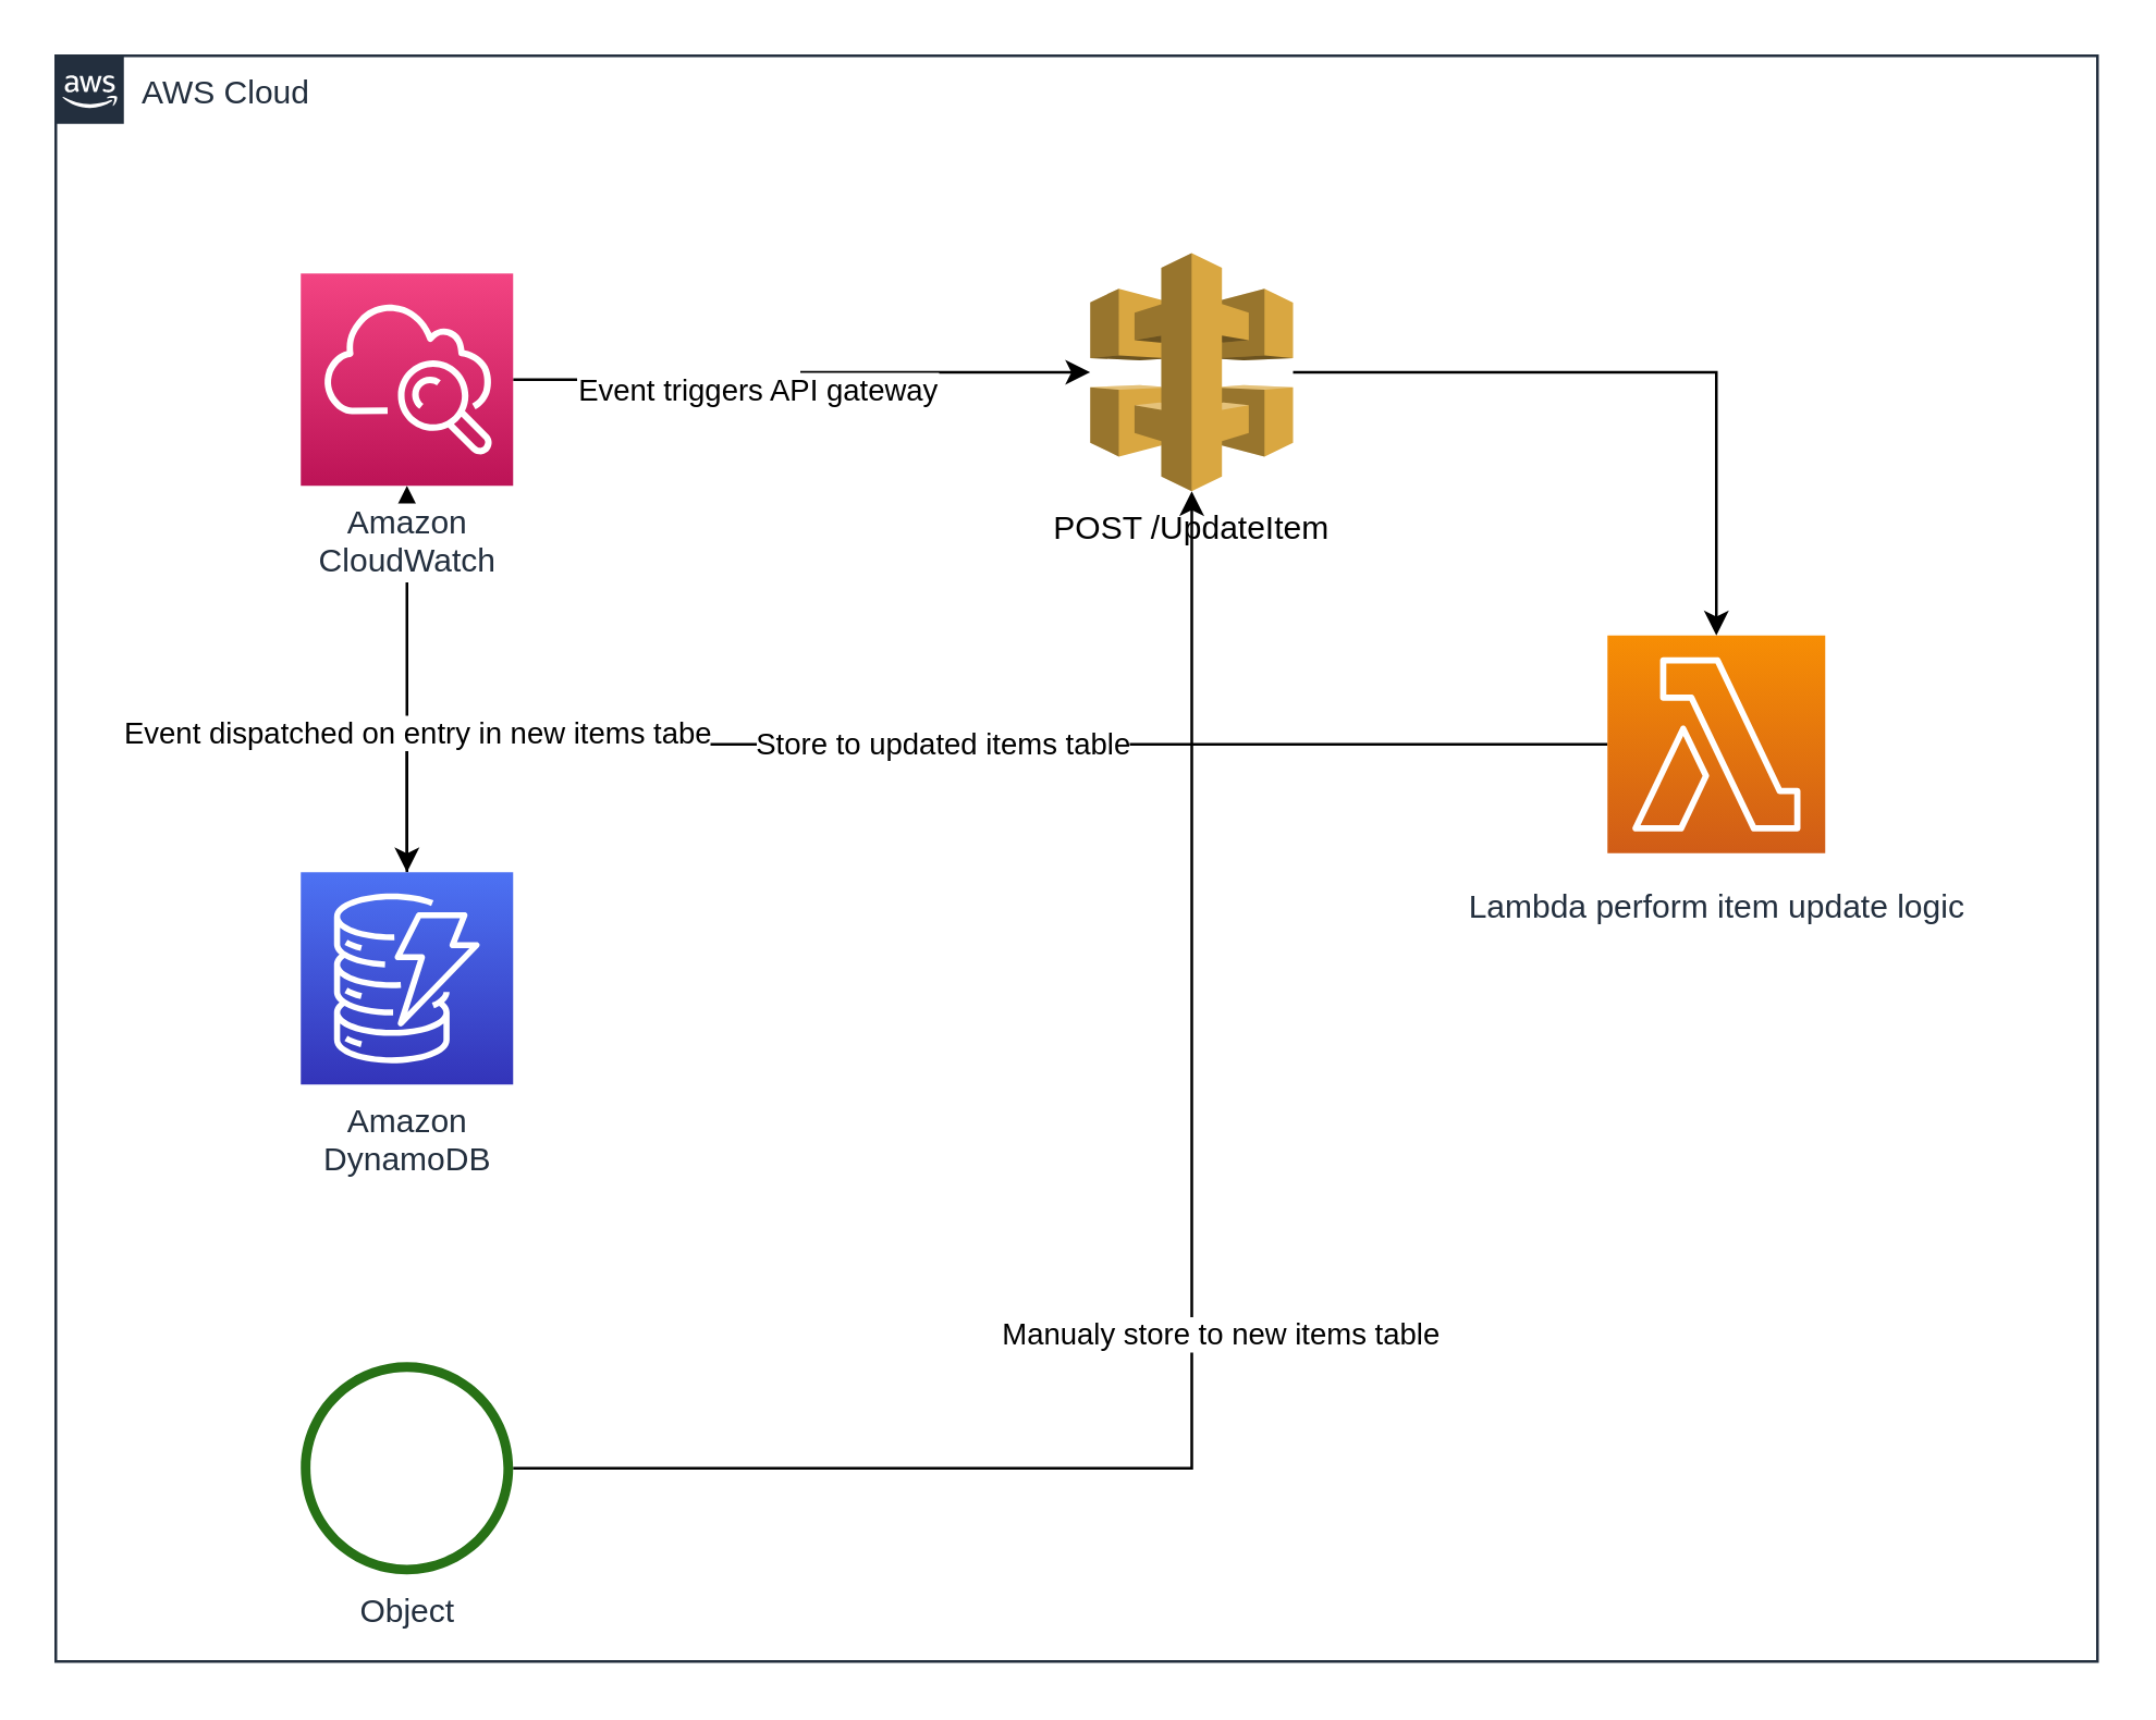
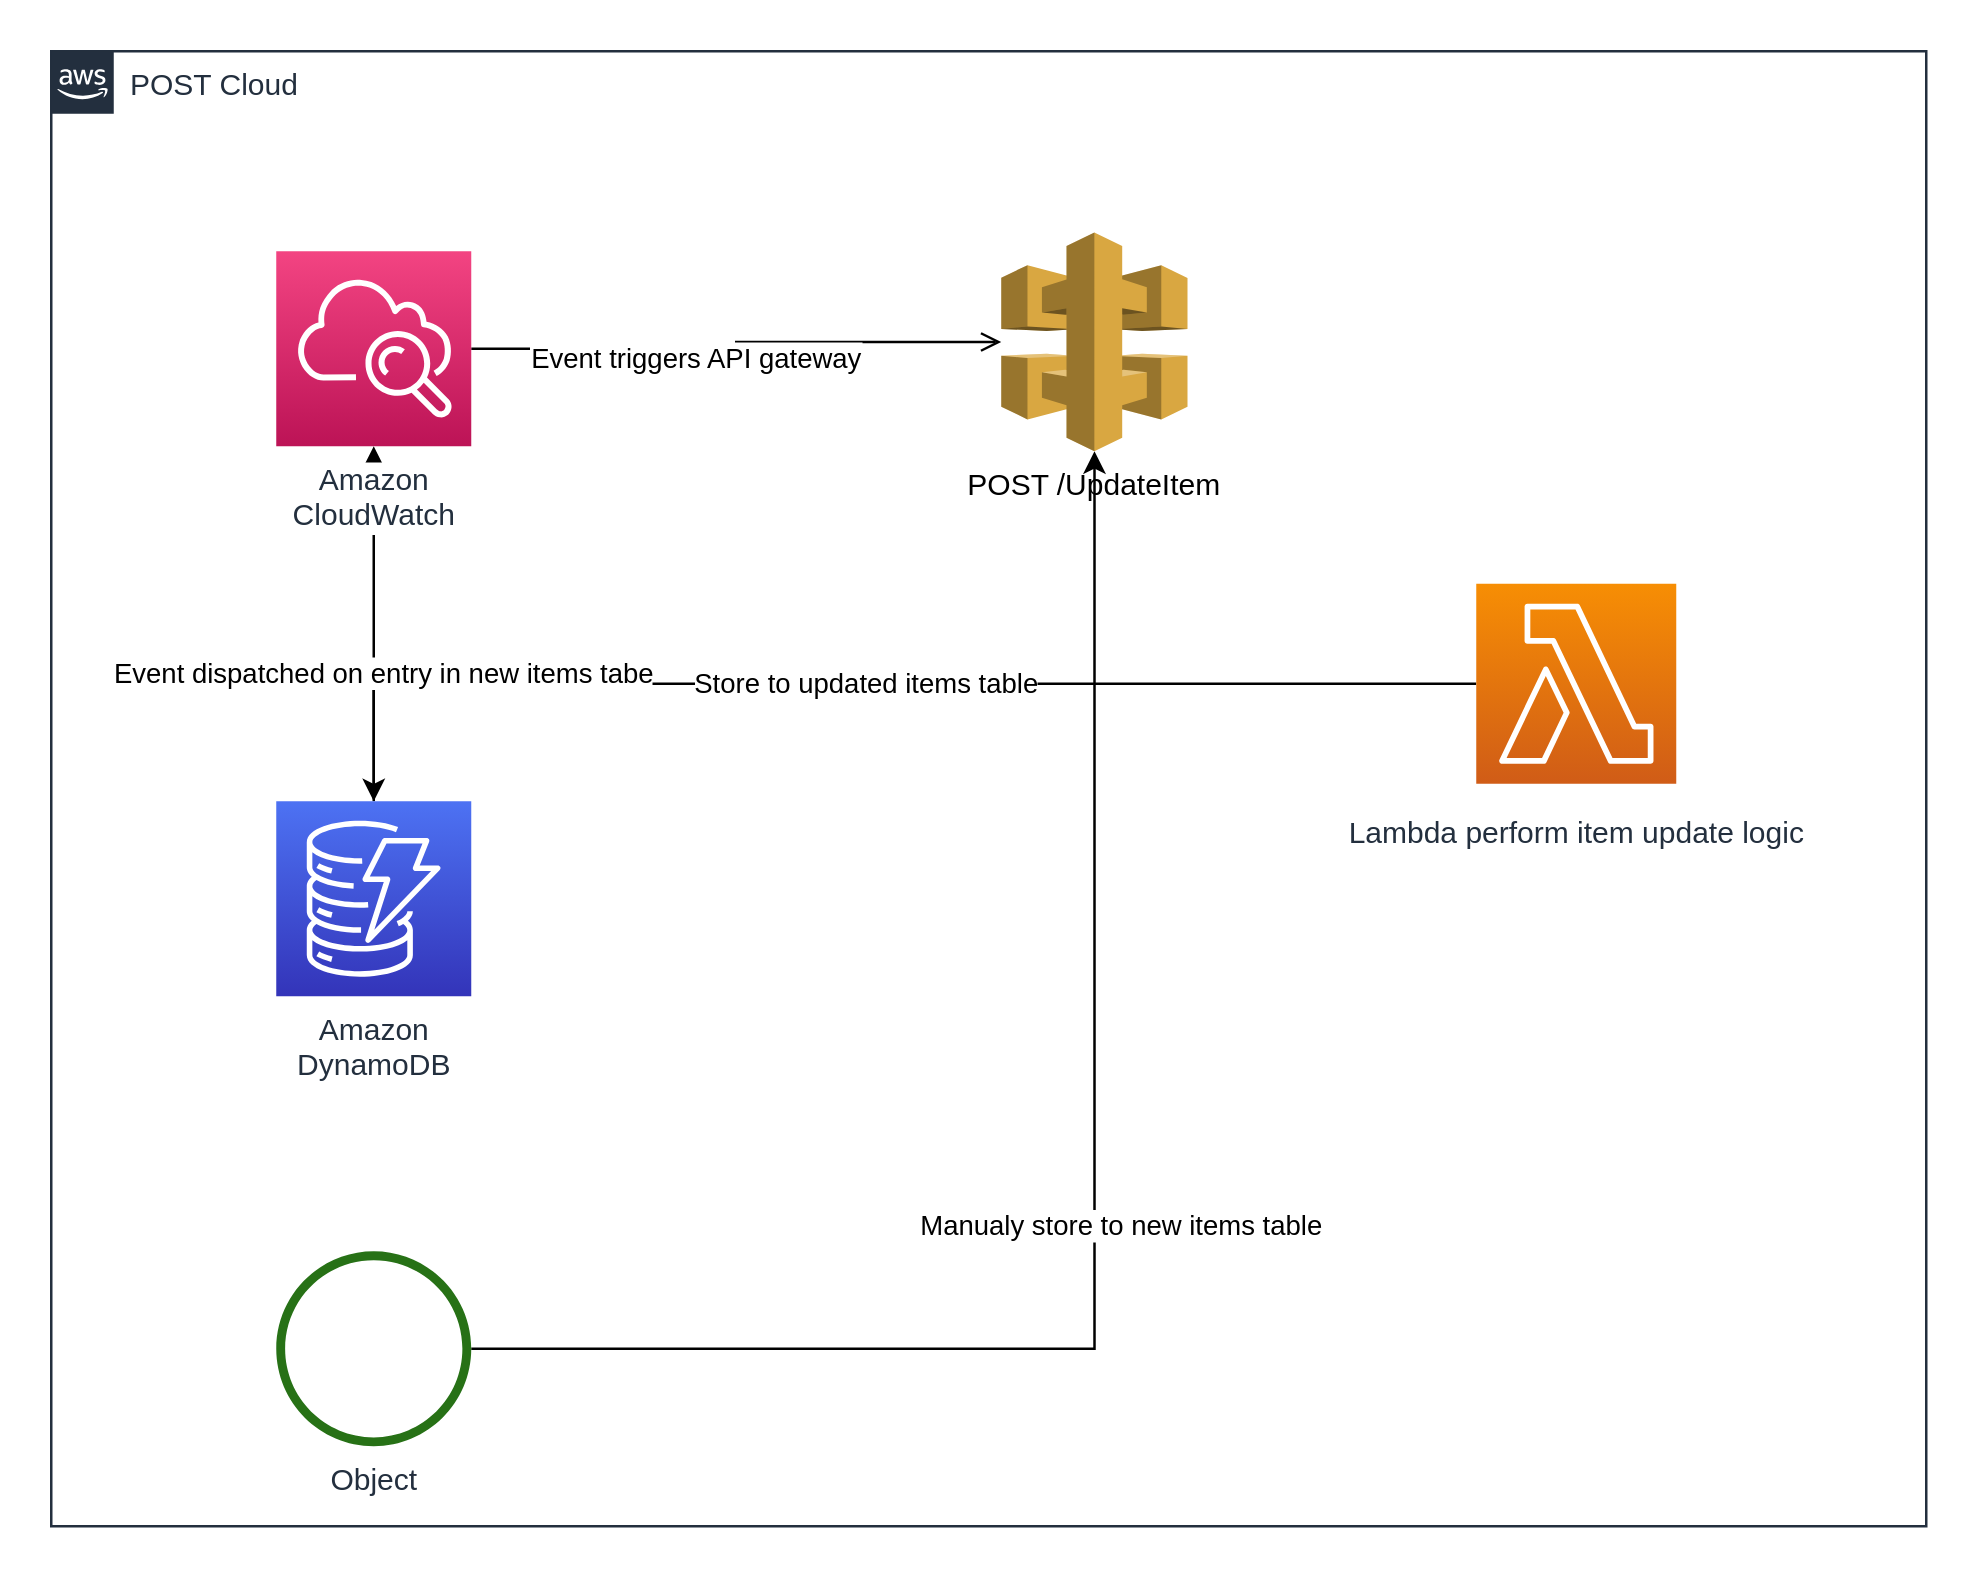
  <mxCell id="0" />
  <mxCell id="1" parent="0" />
- <mxCell id="2" value="AWS Cloud" style="points=[[0,0],[0.25,0],[0.5,0],[0.75,0],[1,0],[1,0.25],[1,0.5],[1,0.75],[1,1],[0.75,1],[0.5,1],[0.25,1],[0,1],[0,0.75],[0,0.5],[0,0.25]];outlineConnect=0;gradientColor=none;html=1;whiteSpace=wrap;fontSize=12;fontStyle=0;shape=mxgraph.aws4.group;grIcon=mxgraph.aws4.group_aws_cloud_alt;strokeColor=#232F3E;fillColor=none;verticalAlign=top;align=left;spacingLeft=30;fontColor=#232F3E;dashed=0;labelBackgroundColor=#ffffff;" parent="1" vertex="1"><mxGeometry x="20" y="20" width="750" height="590" as="geometry" /></mxCell>
+ <mxCell id="2" value="POST Cloud" style="points=[[0,0],[0.25,0],[0.5,0],[0.75,0],[1,0],[1,0.25],[1,0.5],[1,0.75],[1,1],[0.75,1],[0.5,1],[0.25,1],[0,1],[0,0.75],[0,0.5],[0,0.25]];outlineConnect=0;gradientColor=none;html=1;whiteSpace=wrap;fontSize=12;fontStyle=0;shape=mxgraph.aws4.group;grIcon=mxgraph.aws4.group_aws_cloud_alt;strokeColor=#232F3E;fillColor=none;verticalAlign=top;align=left;spacingLeft=30;fontColor=#232F3E;dashed=0;labelBackgroundColor=#ffffff;" parent="1" vertex="1"><mxGeometry x="20" y="20" width="750" height="590" as="geometry" /></mxCell>
  <mxCell id="3" value="Store to updated items table" style="edgeStyle=orthogonalEdgeStyle;rounded=0;orthogonalLoop=1;jettySize=auto;html=1;" edge="1" parent="1" source="4" target="7"><mxGeometry relative="1" as="geometry" /></mxCell>
  <mxCell id="4" value="Lambda perform item update logic" style="outlineConnect=0;fontColor=#232F3E;gradientColor=#F78E04;gradientDirection=north;fillColor=#D05C17;strokeColor=#ffffff;dashed=0;verticalLabelPosition=bottom;verticalAlign=top;align=center;html=1;fontSize=12;fontStyle=0;aspect=fixed;shape=mxgraph.aws4.resourceIcon;resIcon=mxgraph.aws4.lambda;labelBackgroundColor=#ffffff;spacingTop=6;" vertex="1" parent="1"><mxGeometry x="590" y="233" width="80" height="80" as="geometry" /></mxCell>
  <mxCell id="5" style="edgeStyle=orthogonalEdgeStyle;rounded=0;orthogonalLoop=1;jettySize=auto;html=1;" edge="1" parent="1" source="7" target="14"><mxGeometry relative="1" as="geometry" /></mxCell>
  <mxCell id="6" value="Event dispatched on entry in new items tabe" style="edgeLabel;html=1;align=center;verticalAlign=middle;resizable=0;points=[];" vertex="1" connectable="0" parent="5"><mxGeometry x="-0.273" y="-3" relative="1" as="geometry"><mxPoint as="offset" /></mxGeometry></mxCell>
  <mxCell id="7" value="Amazon&lt;br&gt;DynamoDB" style="outlineConnect=0;fontColor=#232F3E;gradientColor=#4D72F3;gradientDirection=north;fillColor=#3334B9;strokeColor=#ffffff;dashed=0;verticalLabelPosition=bottom;verticalAlign=top;align=center;html=1;fontSize=12;fontStyle=0;aspect=fixed;shape=mxgraph.aws4.resourceIcon;resIcon=mxgraph.aws4.dynamodb;labelBackgroundColor=#ffffff;" vertex="1" parent="1"><mxGeometry x="110" y="320" width="78" height="78" as="geometry" /></mxCell>
  <mxCell id="8" value="Manualy store to new items table" style="edgeStyle=orthogonalEdgeStyle;rounded=0;orthogonalLoop=1;jettySize=auto;html=1;" edge="1" parent="1" source="9" target="11"><mxGeometry x="-0.02" y="-11" relative="1" as="geometry"><mxPoint as="offset" /></mxGeometry></mxCell>
  <mxCell id="9" value="Object" style="outlineConnect=0;fontColor=#232F3E;gradientColor=none;fillColor=#277116;strokeColor=none;dashed=0;verticalLabelPosition=bottom;verticalAlign=top;align=center;html=1;fontSize=12;fontStyle=0;aspect=fixed;pointerEvents=1;shape=mxgraph.aws4.object;labelBackgroundColor=#ffffff;" vertex="1" parent="1"><mxGeometry x="110" y="500" width="78" height="78" as="geometry" /></mxCell>
- <mxCell id="10" style="edgeStyle=orthogonalEdgeStyle;rounded=0;orthogonalLoop=1;jettySize=auto;html=1;" edge="1" parent="1" source="11" target="4"><mxGeometry relative="1" as="geometry" /></mxCell>
  <mxCell id="11" value="POST /UpdateItem" style="outlineConnect=0;dashed=0;verticalLabelPosition=bottom;verticalAlign=top;align=center;html=1;shape=mxgraph.aws3.api_gateway;fillColor=#D9A741;gradientColor=none;" vertex="1" parent="1"><mxGeometry x="400" y="92.5" width="74.5" height="87.5" as="geometry" /></mxCell>
- <mxCell id="12" style="edgeStyle=orthogonalEdgeStyle;rounded=0;orthogonalLoop=1;jettySize=auto;html=1;" edge="1" parent="1" source="14" target="11"><mxGeometry relative="1" as="geometry" /></mxCell>
+ <mxCell id="12" style="edgeStyle=orthogonalEdgeStyle;rounded=0;orthogonalLoop=1;jettySize=auto;html=1;endArrow=open;" edge="1" parent="1" source="14" target="11"><mxGeometry relative="1" as="geometry" /></mxCell>
  <mxCell id="13" value="Event triggers API gateway" style="edgeLabel;html=1;align=center;verticalAlign=middle;resizable=0;points=[];" vertex="1" connectable="0" parent="12"><mxGeometry x="-0.17" y="-2" relative="1" as="geometry"><mxPoint y="1" as="offset" /></mxGeometry></mxCell>
  <mxCell id="14" value="Amazon&lt;br&gt;CloudWatch&lt;br&gt;" style="outlineConnect=0;fontColor=#232F3E;gradientColor=#F34482;gradientDirection=north;fillColor=#BC1356;strokeColor=#ffffff;dashed=0;verticalLabelPosition=bottom;verticalAlign=top;align=center;html=1;fontSize=12;fontStyle=0;aspect=fixed;shape=mxgraph.aws4.resourceIcon;resIcon=mxgraph.aws4.cloudwatch;labelBackgroundColor=#ffffff;" vertex="1" parent="1"><mxGeometry x="110" y="100" width="78" height="78" as="geometry" /></mxCell>
